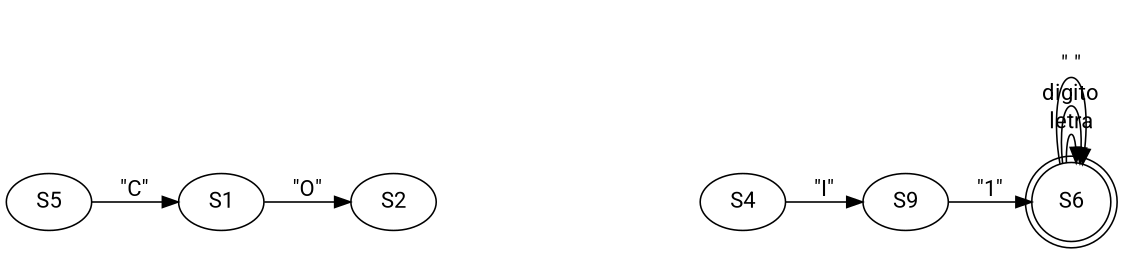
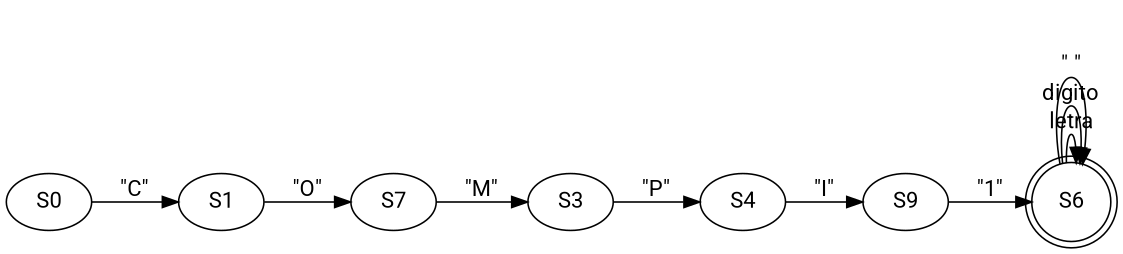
  digraph {
    fontname=Roboto
    rankdir=LR
    node [fontname=Roboto]
    edge [fontname=Roboto]
-   S0 [label=S5]
+   S0
    S1
-   S2
+   S2 [label=S7]
+   S3
    S4
    n6 [label=S9]
    S6 [shape=doublecircle]
    S0 -> S1 [label="\"C\""]
    S1 -> S2 [label="\"O\""]
+   S2 -> S3 [label="\"M\""]
+   S3 -> S4 [label="\"P\""]
    S4 -> n6 [label="\"I\""]
    n6 -> S6 [label="\"1\""]
    S6 -> S6 [label=letra]
    S6 -> S6 [label=digito]
    S6 -> S6 [label="\" \""]
  }
